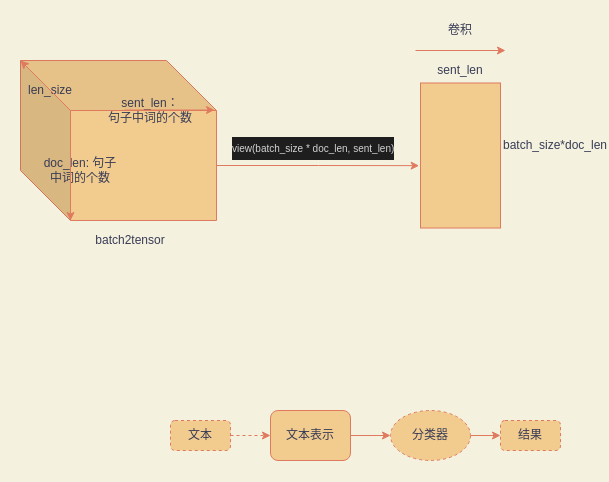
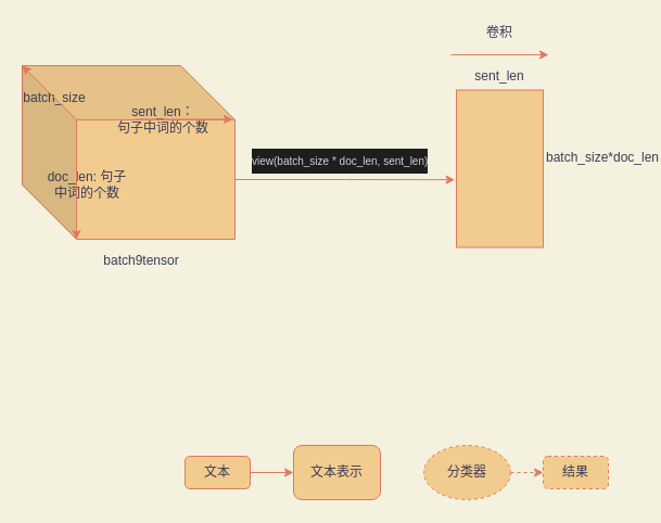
  <mxCell id="0" />
  <mxCell id="1" parent="0" />
- <mxCell id="2" style="edgeStyle=none;rounded=0;orthogonalLoop=1;jettySize=auto;html=1;exitX=1;exitY=0.5;exitDx=0;exitDy=0;entryX=0;entryY=0.5;entryDx=0;entryDy=0;labelBackgroundColor=#F4F1DE;strokeColor=#E07A5F;fontColor=#393C56;dashed=1;" parent="1" source="3" target="6" edge="1"><mxGeometry relative="1" as="geometry" /></mxCell>
- <mxCell id="3" value="文本" style="rounded=1;whiteSpace=wrap;html=1;fillColor=#F2CC8F;strokeColor=#E07A5F;fontColor=#393C56;dashed=1;" parent="1" vertex="1"><mxGeometry x="170" y="420" width="60" height="30" as="geometry" /></mxCell>
+ <mxCell id="2" style="edgeStyle=none;rounded=0;orthogonalLoop=1;jettySize=auto;html=1;exitX=1;exitY=0.5;exitDx=0;exitDy=0;entryX=0;entryY=0.5;entryDx=0;entryDy=0;labelBackgroundColor=#F4F1DE;strokeColor=#E07A5F;fontColor=#393C56;" parent="1" source="3" target="6" edge="1"><mxGeometry relative="1" as="geometry" /></mxCell>
+ <mxCell id="3" value="文本" style="rounded=1;whiteSpace=wrap;html=1;fillColor=#F2CC8F;strokeColor=#E07A5F;fontColor=#393C56;" parent="1" vertex="1"><mxGeometry x="170" y="420" width="60" height="30" as="geometry" /></mxCell>
  <mxCell id="4" value="结果" style="rounded=1;whiteSpace=wrap;html=1;fillColor=#F2CC8F;strokeColor=#E07A5F;fontColor=#393C56;dashed=1;" parent="1" vertex="1"><mxGeometry x="500" y="420" width="60" height="30" as="geometry" /></mxCell>
- <mxCell id="5" style="edgeStyle=none;rounded=0;orthogonalLoop=1;jettySize=auto;html=1;exitX=1;exitY=0.5;exitDx=0;exitDy=0;entryX=0;entryY=0.5;entryDx=0;entryDy=0;labelBackgroundColor=#F4F1DE;strokeColor=#E07A5F;fontColor=#393C56;" parent="1" source="6" target="8" edge="1"><mxGeometry relative="1" as="geometry" /></mxCell>
  <mxCell id="6" value="文本表示" style="whiteSpace=wrap;html=1;fillColor=#F2CC8F;strokeColor=#E07A5F;fontColor=#393C56;rounded=1;" parent="1" vertex="1"><mxGeometry x="270" y="410" width="80" height="50" as="geometry" /></mxCell>
- <mxCell id="7" style="edgeStyle=none;rounded=0;orthogonalLoop=1;jettySize=auto;html=1;exitX=1;exitY=0.5;exitDx=0;exitDy=0;entryX=0;entryY=0.5;entryDx=0;entryDy=0;labelBackgroundColor=#F4F1DE;strokeColor=#E07A5F;fontColor=#393C56;" parent="1" source="8" target="4" edge="1"><mxGeometry relative="1" as="geometry" /></mxCell>
+ <mxCell id="7" style="edgeStyle=none;rounded=0;orthogonalLoop=1;jettySize=auto;html=1;exitX=1;exitY=0.5;exitDx=0;exitDy=0;entryX=0;entryY=0.5;entryDx=0;entryDy=0;labelBackgroundColor=#F4F1DE;strokeColor=#E07A5F;fontColor=#393C56;dashed=1;" parent="1" source="8" target="4" edge="1"><mxGeometry relative="1" as="geometry" /></mxCell>
  <mxCell id="8" value="分类器" style="ellipse;whiteSpace=wrap;html=1;fillColor=#F2CC8F;strokeColor=#E07A5F;fontColor=#393C56;dashed=1;" parent="1" vertex="1"><mxGeometry x="390" y="410" width="80" height="50" as="geometry" /></mxCell>
  <mxCell id="9" value="" style="group;fontColor=#393C56;" parent="1" vertex="1" connectable="0"><mxGeometry x="20" y="60" width="196" height="190" as="geometry" /></mxCell>
  <mxCell id="10" value="" style="shape=cube;whiteSpace=wrap;html=1;boundedLbl=1;backgroundOutline=1;darkOpacity=0.05;darkOpacity2=0.1;size=50;fillColor=#F2CC8F;strokeColor=#E07A5F;fontColor=#393C56;" parent="9" vertex="1"><mxGeometry width="196" height="160" as="geometry" /></mxCell>
- <mxCell id="11" value="len_size" style="text;html=1;strokeColor=none;fillColor=none;align=center;verticalAlign=middle;whiteSpace=wrap;rounded=0;fontColor=#393C56;" parent="9" vertex="1"><mxGeometry x="10" y="20" width="40" height="20" as="geometry" /></mxCell>
+ <mxCell id="11" value="batch_size" style="text;html=1;strokeColor=none;fillColor=none;align=center;verticalAlign=middle;whiteSpace=wrap;rounded=0;fontColor=#393C56;" parent="9" vertex="1"><mxGeometry x="10" y="20" width="40" height="20" as="geometry" /></mxCell>
  <mxCell id="12" value="sent_len：&lt;br&gt;句子中词的个数" style="text;html=1;strokeColor=none;fillColor=none;align=center;verticalAlign=middle;whiteSpace=wrap;rounded=0;fontColor=#393C56;" parent="9" vertex="1"><mxGeometry x="80" y="40" width="100" height="20" as="geometry" /></mxCell>
  <mxCell id="13" value="doc_len: 句子中词的个数" style="text;html=1;strokeColor=none;fillColor=none;align=center;verticalAlign=middle;whiteSpace=wrap;rounded=0;fontColor=#393C56;" parent="9" vertex="1"><mxGeometry x="20" y="100" width="80" height="20" as="geometry" /></mxCell>
- <mxCell id="14" value="batch2tensor" style="text;html=1;strokeColor=none;fillColor=none;align=center;verticalAlign=middle;whiteSpace=wrap;rounded=0;fontColor=#393C56;" parent="9" vertex="1"><mxGeometry x="90" y="170" width="40" height="20" as="geometry" /></mxCell>
+ <mxCell id="14" value="batch9tensor" style="text;html=1;strokeColor=none;fillColor=none;align=center;verticalAlign=middle;whiteSpace=wrap;rounded=0;fontColor=#393C56;" parent="9" vertex="1"><mxGeometry x="90" y="170" width="40" height="20" as="geometry" /></mxCell>
  <mxCell id="15" value="" style="endArrow=classic;html=1;entryX=0;entryY=0;entryDx=0;entryDy=0;entryPerimeter=0;labelBackgroundColor=#F4F1DE;strokeColor=#E07A5F;fontColor=#393C56;" parent="9" target="10" edge="1"><mxGeometry width="50" height="50" relative="1" as="geometry"><mxPoint x="50" y="50" as="sourcePoint" /><mxPoint x="10" y="-20" as="targetPoint" /></mxGeometry></mxCell>
  <mxCell id="16" value="" style="endArrow=classic;html=1;labelBackgroundColor=#F4F1DE;strokeColor=#E07A5F;fontColor=#393C56;" parent="9" edge="1"><mxGeometry width="50" height="50" relative="1" as="geometry"><mxPoint x="104" y="49.5" as="sourcePoint" /><mxPoint x="194" y="49.5" as="targetPoint" /></mxGeometry></mxCell>
  <mxCell id="17" value="" style="endArrow=classic;html=1;labelBackgroundColor=#F4F1DE;strokeColor=#E07A5F;fontColor=#393C56;" parent="9" edge="1"><mxGeometry width="50" height="50" relative="1" as="geometry"><mxPoint x="50" y="70" as="sourcePoint" /><mxPoint x="50" y="160" as="targetPoint" /></mxGeometry></mxCell>
  <mxCell id="18" value="" style="rounded=0;whiteSpace=wrap;html=1;fillColor=#F2CC8F;strokeColor=#E07A5F;fontColor=#393C56;" parent="1" vertex="1"><mxGeometry x="420" y="82.5" width="80" height="145" as="geometry" /></mxCell>
  <mxCell id="19" value="&lt;div style=&quot;color: rgb(212 , 212 , 212) ; background-color: rgb(30 , 30 , 30) ; font-weight: normal ; line-height: 22px&quot;&gt;&lt;div&gt;&lt;span style=&quot;color: rgb(212 , 212 , 212)&quot;&gt;&lt;font style=&quot;font-size: 10px&quot;&gt;view(batch_size * doc_len, sent_len)&lt;/font&gt;&lt;/span&gt;&lt;/div&gt;&lt;/div&gt;" style="text;whiteSpace=wrap;html=1;fontColor=#393C56;" parent="1" vertex="1"><mxGeometry x="230" y="130" width="174" height="30" as="geometry" /></mxCell>
  <mxCell id="20" style="edgeStyle=orthogonalEdgeStyle;rounded=0;orthogonalLoop=1;jettySize=auto;html=1;exitX=0;exitY=0;exitDx=196;exitDy=105;exitPerimeter=0;entryX=-0.017;entryY=0.57;entryDx=0;entryDy=0;entryPerimeter=0;labelBackgroundColor=#F4F1DE;strokeColor=#E07A5F;fontColor=#393C56;" parent="1" source="10" target="18" edge="1"><mxGeometry relative="1" as="geometry" /></mxCell>
  <mxCell id="21" value="batch_size*doc_len" style="text;html=1;strokeColor=none;fillColor=none;align=center;verticalAlign=middle;whiteSpace=wrap;rounded=0;fontColor=#393C56;" parent="1" vertex="1"><mxGeometry x="535" y="135" width="40" height="20" as="geometry" /></mxCell>
  <mxCell id="22" value="sent_len" style="text;html=1;strokeColor=none;fillColor=none;align=center;verticalAlign=middle;whiteSpace=wrap;rounded=0;fontColor=#393C56;" parent="1" vertex="1"><mxGeometry x="440" y="60" width="40" height="20" as="geometry" /></mxCell>
  <mxCell id="23" value="" style="endArrow=classic;html=1;labelBackgroundColor=#F4F1DE;strokeColor=#E07A5F;fontColor=#393C56;" parent="1" edge="1"><mxGeometry width="50" height="50" relative="1" as="geometry"><mxPoint x="415" y="50" as="sourcePoint" /><mxPoint x="505" y="50" as="targetPoint" /></mxGeometry></mxCell>
  <mxCell id="24" value="卷积" style="text;html=1;strokeColor=none;fillColor=none;align=center;verticalAlign=middle;whiteSpace=wrap;rounded=0;fontColor=#393C56;" parent="1" vertex="1"><mxGeometry x="440" y="20" width="40" height="20" as="geometry" /></mxCell>
